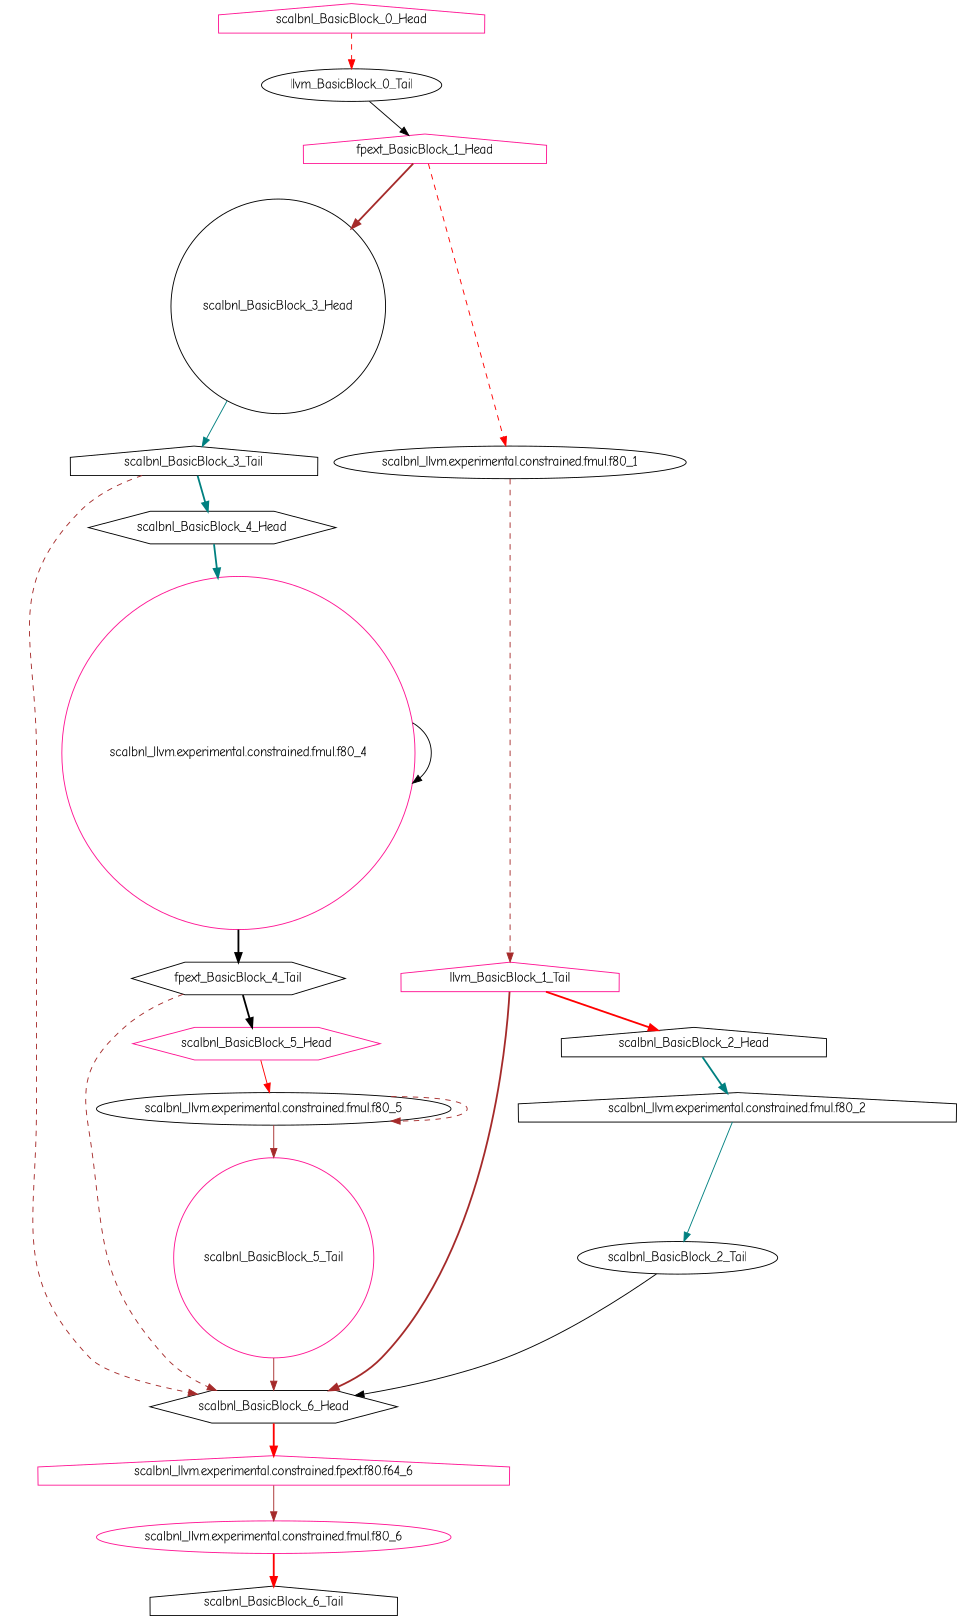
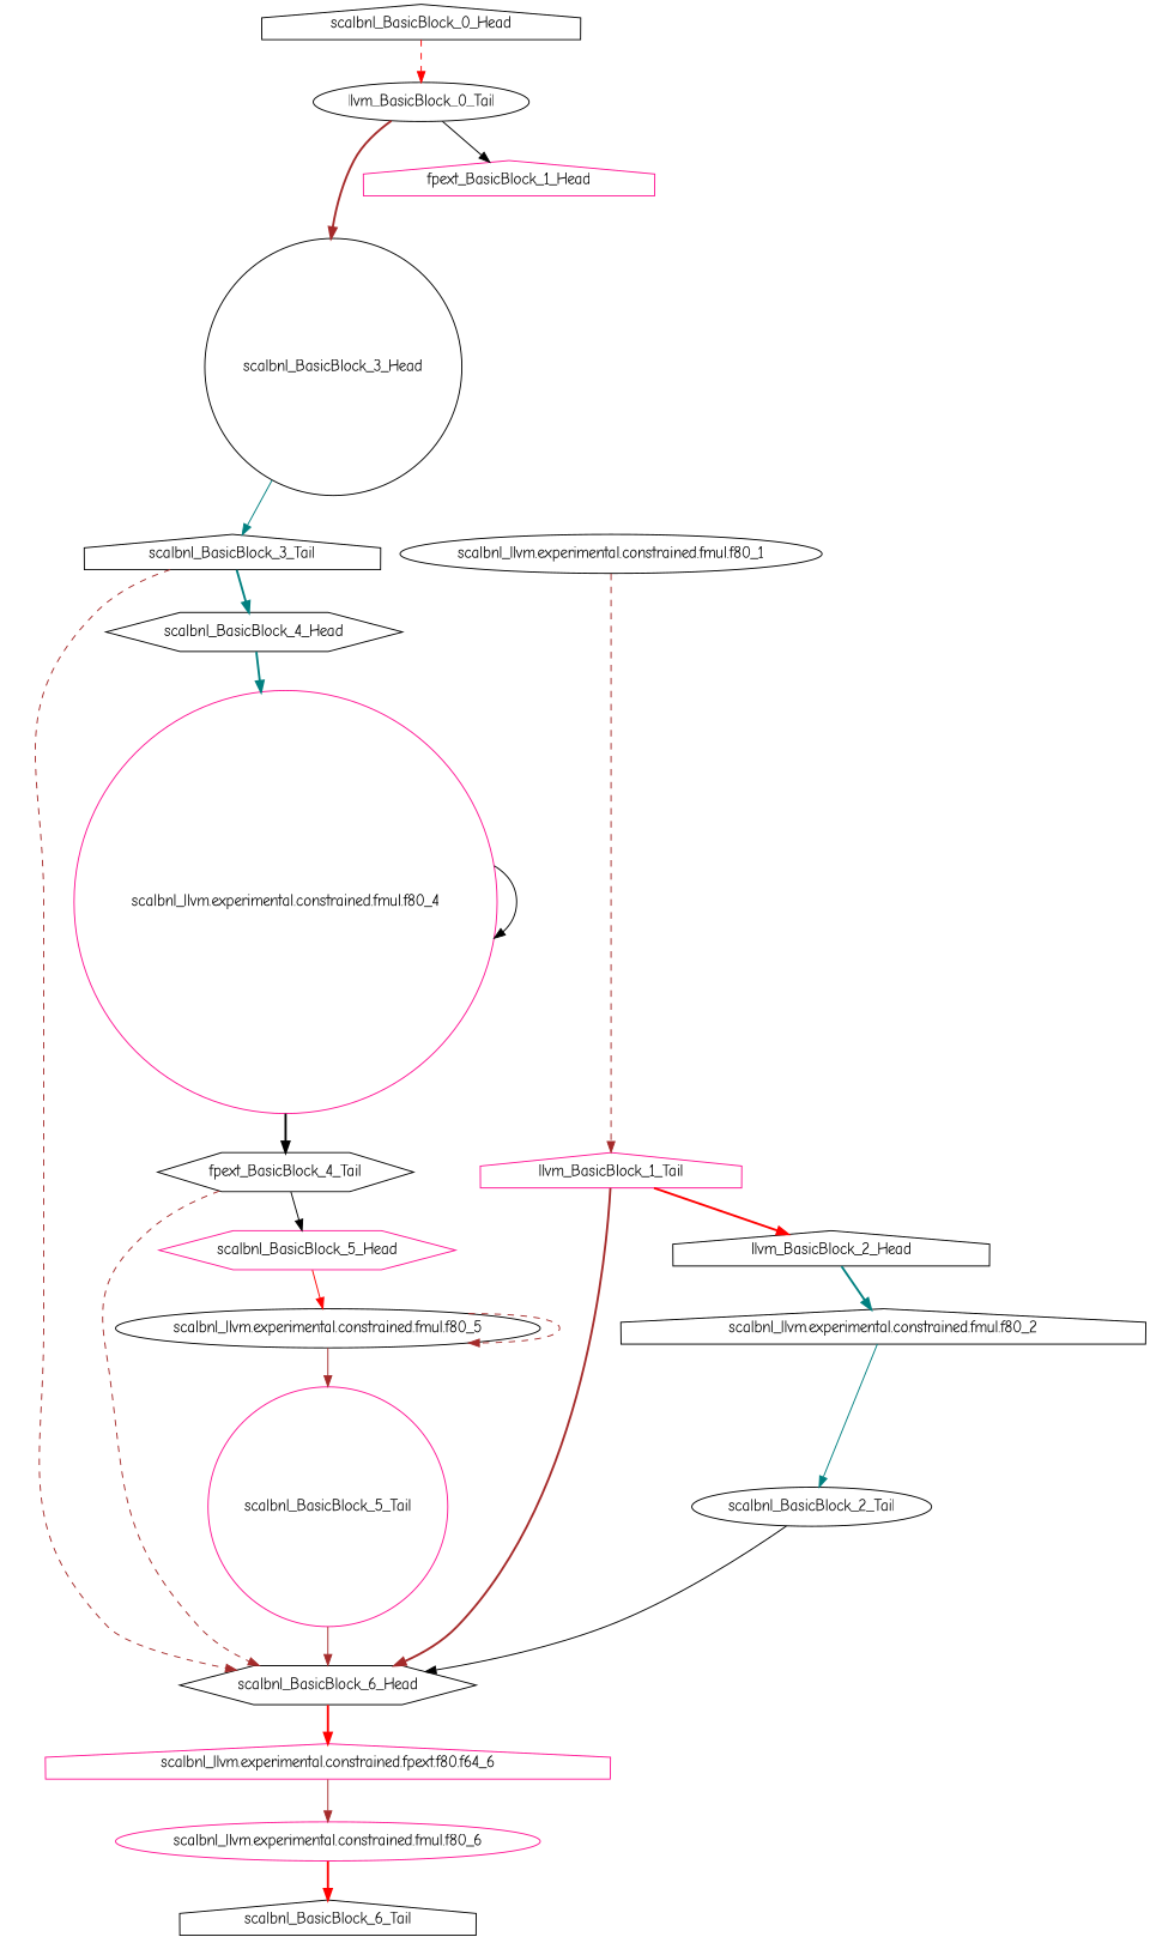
  digraph {
    fontname="Comic Neue"
    node [color=black fontname="Comic Neue" shape=house]
    edge [color=brown fontname="Comic Neue" style=solid]
    scalbnl_BasicBlock_2_Tail [shape=ellipse]
    scalbnl_BasicBlock_6_Head [shape=hexagon]
    "scalbnl_llvm.experimental.constrained.fpext.f80.f64_6" [color=deeppink]
    "scalbnl_llvm.experimental.constrained.fmul.f80_6" [color=deeppink shape=ellipse]
-   scalbnl_BasicBlock_2_Head
+   scalbnl_BasicBlock_2_Head [label=llvm_BasicBlock_2_Head]
    "scalbnl_llvm.experimental.constrained.fmul.f80_2"
    scalbnl_BasicBlock_3_Head [shape=circle]
    scalbnl_BasicBlock_3_Tail
    scalbnl_BasicBlock_4_Head [shape=hexagon]
    "scalbnl_llvm.experimental.constrained.fmul.f80_4" [color=deeppink shape=circle]
    n11 [color=deeppink label=llvm_BasicBlock_1_Tail]
    scalbnl_BasicBlock_6_Tail
    n13 [label=llvm_BasicBlock_0_Tail shape=ellipse]
-   scalbnl_BasicBlock_0_Head [color=deeppink]
+   scalbnl_BasicBlock_0_Head
    n15 [color=deeppink label=fpext_BasicBlock_1_Head]
    "scalbnl_llvm.experimental.constrained.fmul.f80_1" [shape=ellipse]
    n17 [label=fpext_BasicBlock_4_Tail shape=hexagon]
    scalbnl_BasicBlock_5_Head [color=deeppink shape=hexagon]
    "scalbnl_llvm.experimental.constrained.fmul.f80_5" [shape=ellipse]
    scalbnl_BasicBlock_5_Tail [color=deeppink shape=circle]
    scalbnl_BasicBlock_2_Tail -> scalbnl_BasicBlock_6_Head [color=black]
    scalbnl_BasicBlock_6_Head -> "scalbnl_llvm.experimental.constrained.fpext.f80.f64_6" [color=red style=bold]
    "scalbnl_llvm.experimental.constrained.fpext.f80.f64_6" -> "scalbnl_llvm.experimental.constrained.fmul.f80_6"
    "scalbnl_llvm.experimental.constrained.fmul.f80_6" -> scalbnl_BasicBlock_6_Tail [color=red style=bold]
    scalbnl_BasicBlock_2_Head -> "scalbnl_llvm.experimental.constrained.fmul.f80_2" [color=teal style=bold]
    "scalbnl_llvm.experimental.constrained.fmul.f80_2" -> scalbnl_BasicBlock_2_Tail [color=teal]
    scalbnl_BasicBlock_3_Head -> scalbnl_BasicBlock_3_Tail [color=teal]
    scalbnl_BasicBlock_3_Tail -> scalbnl_BasicBlock_6_Head [style=dashed]
    scalbnl_BasicBlock_3_Tail -> scalbnl_BasicBlock_4_Head [color=teal style=bold]
    scalbnl_BasicBlock_4_Head -> "scalbnl_llvm.experimental.constrained.fmul.f80_4" [color=teal style=bold]
    "scalbnl_llvm.experimental.constrained.fmul.f80_4" -> "scalbnl_llvm.experimental.constrained.fmul.f80_4" [color=black]
    "scalbnl_llvm.experimental.constrained.fmul.f80_4" -> n17 [color=black style=bold]
    n11 -> scalbnl_BasicBlock_6_Head [style=bold]
    n11 -> scalbnl_BasicBlock_2_Head [color=red style=bold]
-   n15 -> scalbnl_BasicBlock_3_Head [style=bold]
+   n13 -> scalbnl_BasicBlock_3_Head [style=bold]
    n13 -> n15 [color=black]
    scalbnl_BasicBlock_0_Head -> n13 [color=red style=dashed]
-   n15 -> "scalbnl_llvm.experimental.constrained.fmul.f80_1" [color=red style=dashed]
    "scalbnl_llvm.experimental.constrained.fmul.f80_1" -> n11 [style=dashed]
    n17 -> scalbnl_BasicBlock_6_Head [style=dashed]
-   n17 -> scalbnl_BasicBlock_5_Head [color=black style=bold]
+   n17 -> scalbnl_BasicBlock_5_Head [color=black]
    scalbnl_BasicBlock_5_Head -> "scalbnl_llvm.experimental.constrained.fmul.f80_5" [color=red]
    "scalbnl_llvm.experimental.constrained.fmul.f80_5" -> "scalbnl_llvm.experimental.constrained.fmul.f80_5" [style=dashed]
    "scalbnl_llvm.experimental.constrained.fmul.f80_5" -> scalbnl_BasicBlock_5_Tail
    scalbnl_BasicBlock_5_Tail -> scalbnl_BasicBlock_6_Head
  }
